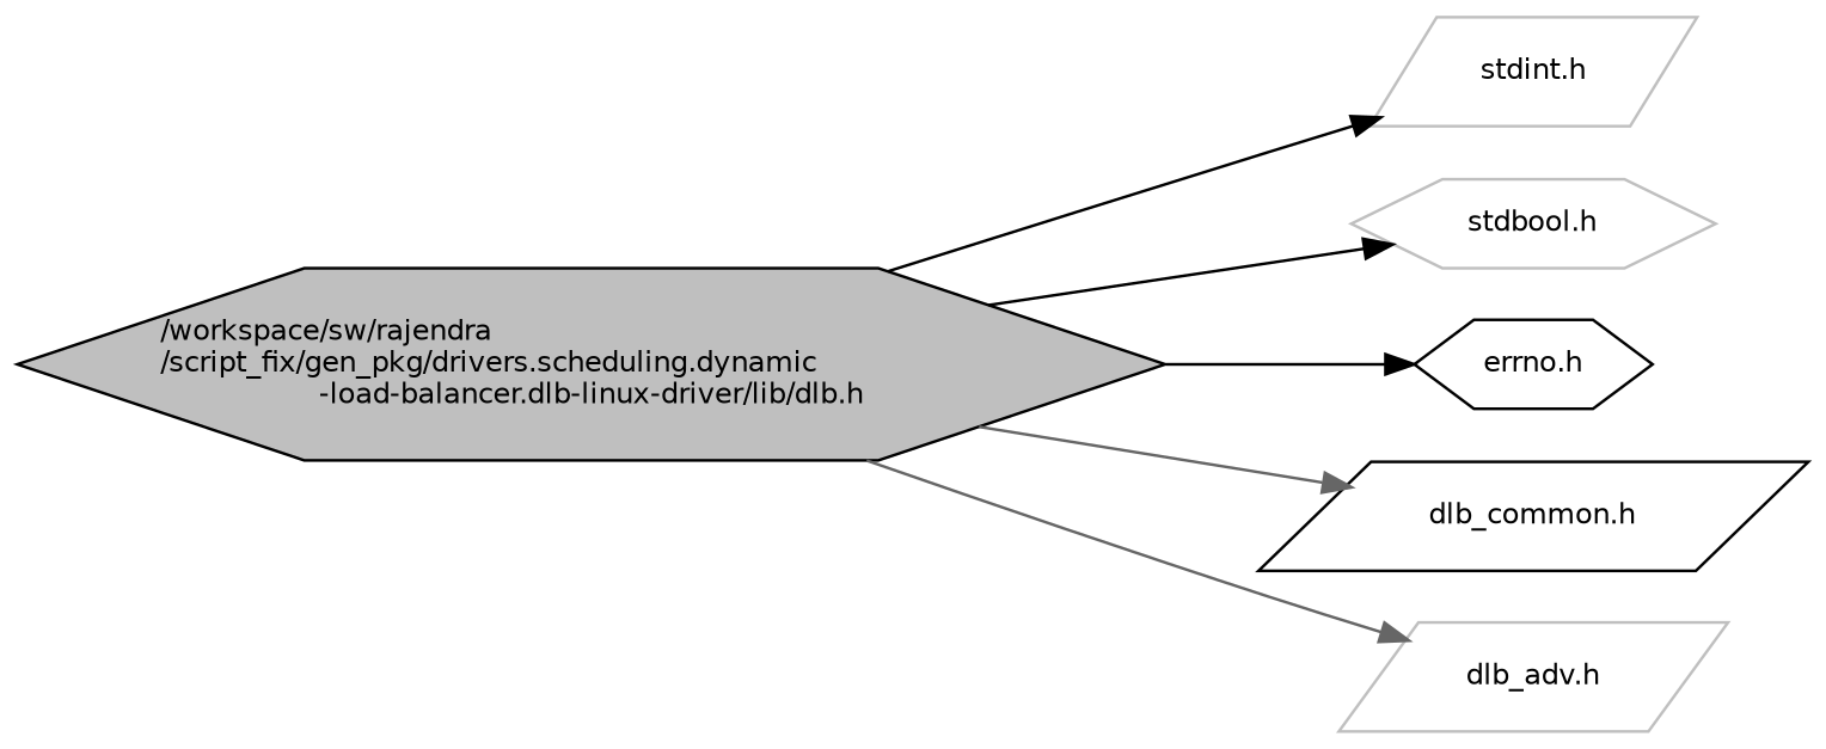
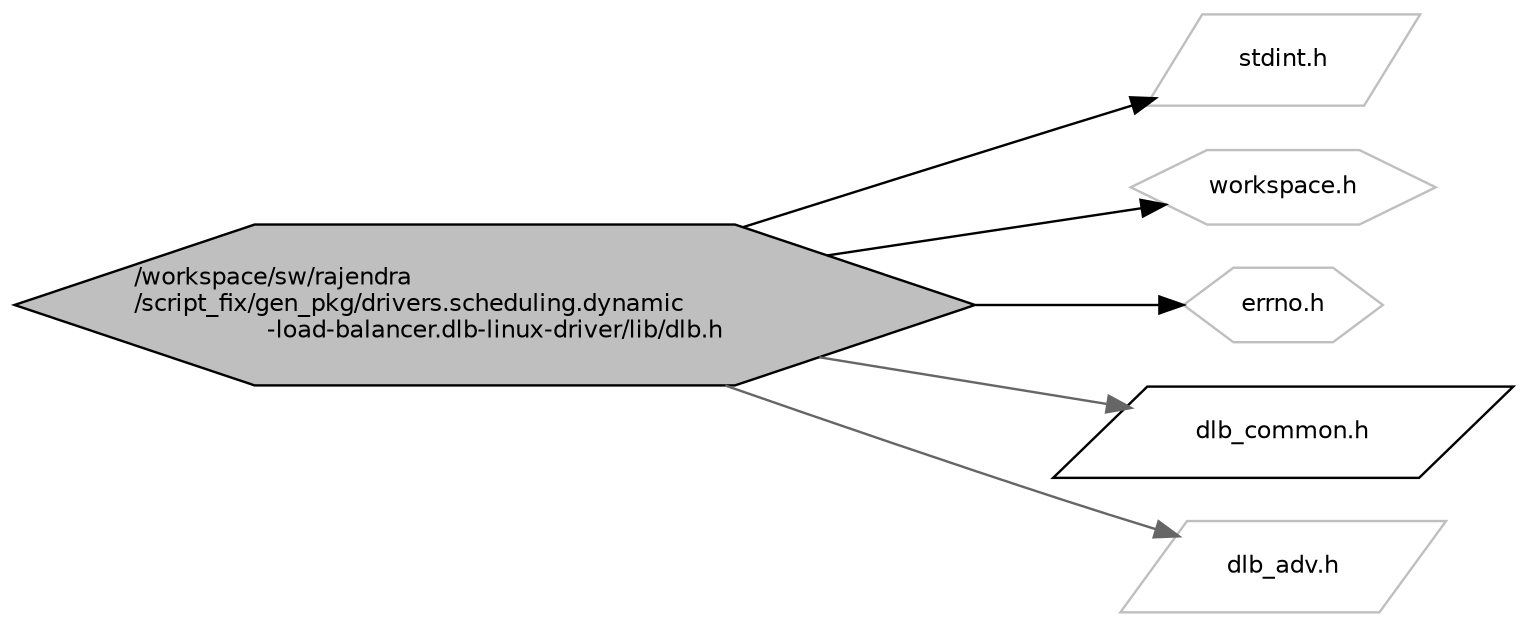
  digraph {
    rankdir=LR
    node [color=grey75 fillcolor=white fontname=Helvetica fontsize=10 shape=hexagon style=filled]
    edge [color=black fontname=Helvetica fontsize=10 labelfontname=Helvetica labelfontsize=10 style=solid]
    n1 [color=black fillcolor=grey75 fontcolor=black height=0.2 label="/workspace/sw/rajendra\l/script_fix/gen_pkg/drivers.scheduling.dynamic\l-load-balancer.dlb-linux-driver/lib/dlb.h" width=0.4]
    n2 [height=0.2 label="stdint.h" shape=parallelogram width=0.4]
-   n3 [height=0.2 label="stdbool.h" width=0.4]
-   n4 [color=black height=0.2 label="errno.h" width=0.4]
+   n3 [height=0.2 label="workspace.h" width=0.4]
+   n4 [height=0.2 label="errno.h" width=0.4]
    n5 [color=black height=0.2 label="dlb_common.h" shape=parallelogram width=0.4]
    n6 [height=0.2 label="dlb_adv.h" shape=parallelogram width=0.4]
    n1 -> n2
    n1 -> n3
    n1 -> n4
    n1 -> n5 [color=gray40]
    n1 -> n6 [color=gray40]
  }
